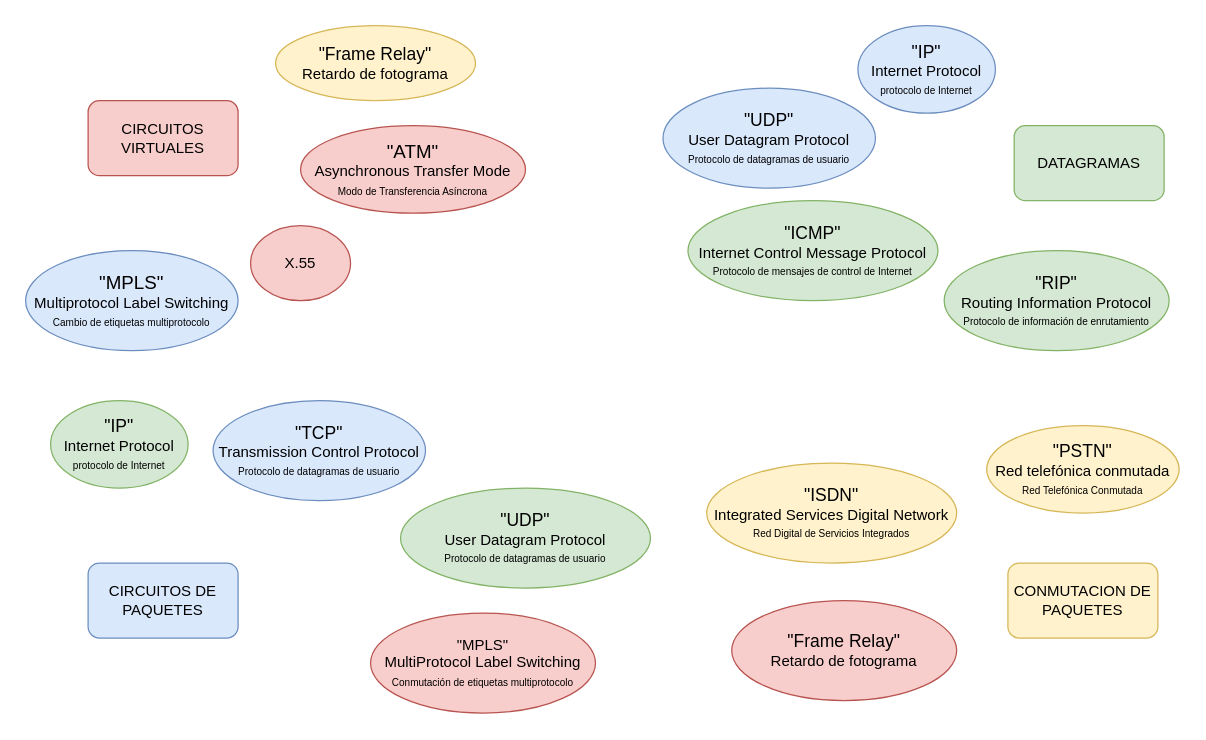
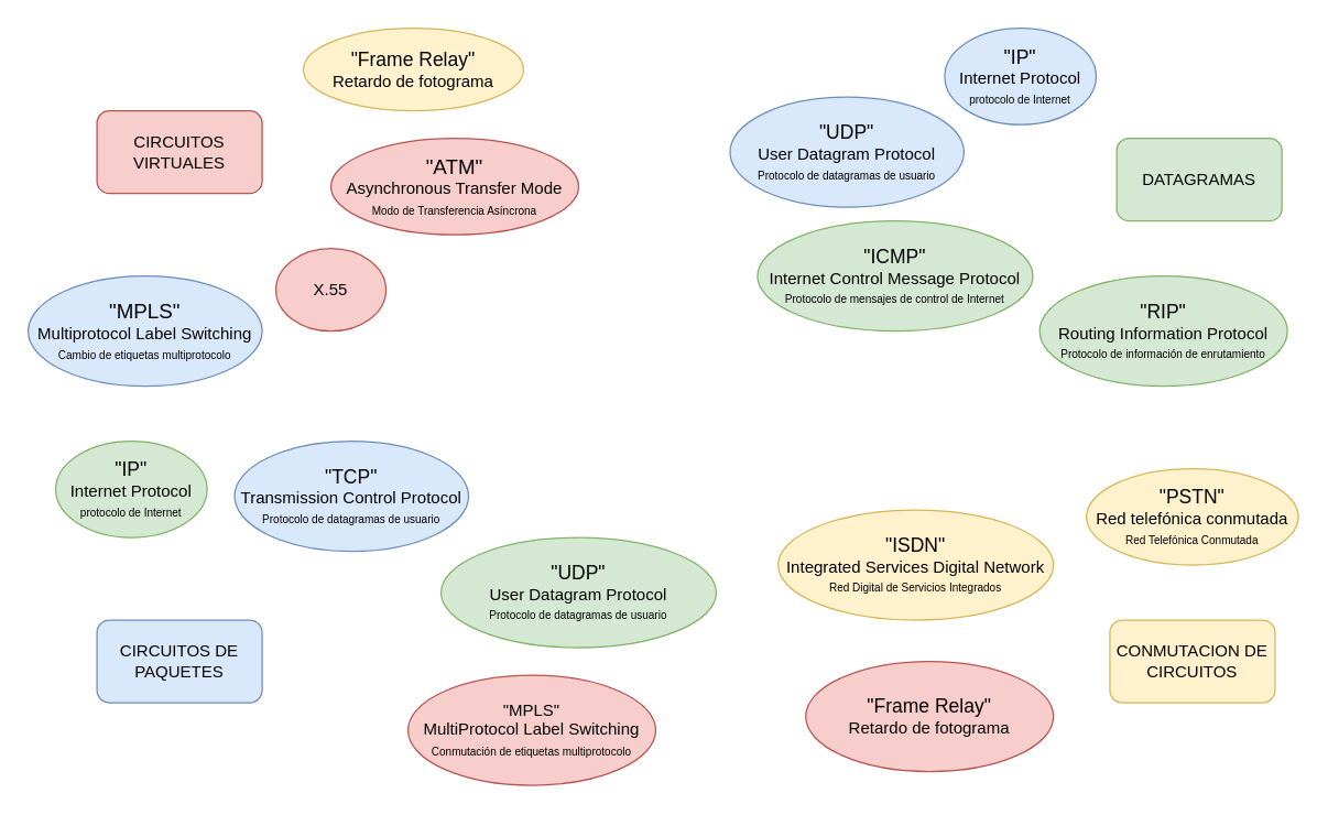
  <mxCell id="0" />
  <mxCell id="1" parent="0" />
  <mxCell id="2" value="DATAGRAMAS" style="rounded=1;whiteSpace=wrap;html=1;fillColor=#d5e8d4;strokeColor=#82b366;" vertex="1" parent="1"><mxGeometry x="811" y="100" width="120" height="60" as="geometry" /></mxCell>
  <mxCell id="3" value="CIRCUITOS VIRTUALES" style="rounded=1;whiteSpace=wrap;html=1;fillColor=#f8cecc;strokeColor=#b85450;" vertex="1" parent="1"><mxGeometry x="70" y="80" width="120" height="60" as="geometry" /></mxCell>
  <mxCell id="4" value="CIRCUITOS DE PAQUETES" style="rounded=1;whiteSpace=wrap;html=1;fillColor=#dae8fc;strokeColor=#6c8ebf;" vertex="1" parent="1"><mxGeometry x="70" y="450" width="120" height="60" as="geometry" /></mxCell>
- <mxCell id="5" value="CONMUTACION DE PAQUETES" style="rounded=1;whiteSpace=wrap;html=1;fillColor=#fff2cc;strokeColor=#d6b656;" vertex="1" parent="1"><mxGeometry x="806" y="450" width="120" height="60" as="geometry" /></mxCell>
+ <mxCell id="5" value="CONMUTACION DE CIRCUITOS" style="rounded=1;whiteSpace=wrap;html=1;fillColor=#fff2cc;strokeColor=#d6b656;" vertex="1" parent="1"><mxGeometry x="806" y="450" width="120" height="60" as="geometry" /></mxCell>
  <mxCell id="6" value="&lt;font style=&quot;border-color: var(--border-color); font-size: 14px;&quot;&gt;&quot;Frame Relay&quot;&lt;/font&gt;&lt;br style=&quot;border-color: var(--border-color);&quot;&gt;&lt;font style=&quot;border-color: var(--border-color);&quot;&gt;Retardo de fotograma&lt;/font&gt;" style="ellipse;whiteSpace=wrap;html=1;fillColor=#fff2cc;strokeColor=#d6b656;" vertex="1" parent="1"><mxGeometry x="220" y="20" width="160" height="60" as="geometry" /></mxCell>
  <mxCell id="7" value="&lt;font style=&quot;font-size: 15px;&quot;&gt;&quot;ATM&quot;&lt;br&gt;&lt;/font&gt;Asynchronous Transfer Mode&lt;br&gt;&lt;font style=&quot;font-size: 8px;&quot;&gt;Modo de Transferencia Asíncrona&lt;/font&gt;" style="ellipse;whiteSpace=wrap;html=1;fillColor=#f8cecc;strokeColor=#b85450;" vertex="1" parent="1"><mxGeometry x="240" y="100" width="180" height="70" as="geometry" /></mxCell>
  <mxCell id="8" value="X.55" style="ellipse;whiteSpace=wrap;html=1;fillColor=#f8cecc;strokeColor=#b85450;" vertex="1" parent="1"><mxGeometry x="200" y="180" width="80" height="60" as="geometry" /></mxCell>
  <mxCell id="9" value="&lt;font style=&quot;font-size: 15px;&quot;&gt;&quot;MPLS&quot;&lt;br&gt;&lt;/font&gt;&lt;font style=&quot;&quot;&gt;&lt;font style=&quot;font-size: 12px;&quot;&gt;Multiprotocol Label Switching&lt;/font&gt;&lt;br&gt;&lt;font style=&quot;font-size: 8px;&quot;&gt;Cambio de etiquetas multiprotocolo&lt;/font&gt;&lt;br&gt;&lt;/font&gt;" style="ellipse;whiteSpace=wrap;html=1;fillColor=#dae8fc;strokeColor=#6c8ebf;" vertex="1" parent="1"><mxGeometry x="20" y="200" width="170" height="80" as="geometry" /></mxCell>
  <mxCell id="10" value="&lt;font style=&quot;font-size: 14px;&quot;&gt;&quot;IP&quot;&lt;/font&gt;&lt;br&gt;Internet Protocol&lt;br&gt;&lt;font style=&quot;font-size: 8px;&quot;&gt;protocolo de Internet&lt;/font&gt;" style="ellipse;whiteSpace=wrap;html=1;fillColor=#dae8fc;strokeColor=#6c8ebf;" vertex="1" parent="1"><mxGeometry x="686" y="20" width="110" height="70" as="geometry" /></mxCell>
  <mxCell id="11" value="&lt;font style=&quot;font-size: 14px;&quot;&gt;&quot;UDP&quot;&lt;/font&gt;&lt;br&gt;User Datagram Protocol&lt;br&gt;&lt;font style=&quot;font-size: 8px;&quot;&gt;Protocolo de datagramas de usuario&lt;/font&gt;" style="ellipse;whiteSpace=wrap;html=1;fillColor=#dae8fc;strokeColor=#6c8ebf;" vertex="1" parent="1"><mxGeometry x="530" y="70" width="170" height="80" as="geometry" /></mxCell>
  <mxCell id="12" value="&lt;font style=&quot;border-color: var(--border-color); font-size: 14px;&quot;&gt;&quot;ICMP&quot;&lt;/font&gt;&lt;br style=&quot;border-color: var(--border-color);&quot;&gt;Internet Control Message Protocol&lt;br style=&quot;border-color: var(--border-color);&quot;&gt;&lt;font style=&quot;border-color: var(--border-color); font-size: 8px;&quot;&gt;Protocolo de mensajes de control de Internet&lt;/font&gt;" style="ellipse;whiteSpace=wrap;html=1;fillColor=#d5e8d4;strokeColor=#82b366;" vertex="1" parent="1"><mxGeometry x="550" y="160" width="200" height="80" as="geometry" /></mxCell>
  <mxCell id="13" value="&lt;font style=&quot;font-size: 14px;&quot;&gt;&quot;RIP&quot;&lt;br&gt;&lt;/font&gt;&lt;font style=&quot;&quot;&gt;Routing Information Protocol&lt;br&gt;&lt;font style=&quot;font-size: 8px;&quot;&gt;Protocolo de información de enrutamiento&lt;/font&gt;&lt;br&gt;&lt;/font&gt;" style="ellipse;whiteSpace=wrap;html=1;fillColor=#d5e8d4;strokeColor=#82b366;" vertex="1" parent="1"><mxGeometry x="755" y="200" width="180" height="80" as="geometry" /></mxCell>
  <mxCell id="14" value="&lt;font style=&quot;font-size: 14px;&quot;&gt;&quot;IP&quot;&lt;/font&gt;&lt;br&gt;Internet Protocol&lt;br&gt;&lt;font style=&quot;font-size: 8px;&quot;&gt;protocolo de Internet&lt;/font&gt;" style="ellipse;whiteSpace=wrap;html=1;fillColor=#d5e8d4;strokeColor=#82b366;" vertex="1" parent="1"><mxGeometry x="40" y="320" width="110" height="70" as="geometry" /></mxCell>
  <mxCell id="15" value="&lt;font style=&quot;font-size: 14px;&quot;&gt;&quot;TCP&quot;&lt;/font&gt;&lt;br&gt;Transmission Control Protocol&lt;br&gt;&lt;font style=&quot;font-size: 8px;&quot;&gt;Protocolo de datagramas de usuario&lt;/font&gt;" style="ellipse;whiteSpace=wrap;html=1;fillColor=#dae8fc;strokeColor=#6c8ebf;" vertex="1" parent="1"><mxGeometry x="170" y="320" width="170" height="80" as="geometry" /></mxCell>
  <mxCell id="16" value="&lt;font style=&quot;border-color: var(--border-color); font-size: 14px;&quot;&gt;&quot;UDP&quot;&lt;/font&gt;&lt;br style=&quot;border-color: var(--border-color);&quot;&gt;User Datagram Protocol&lt;br style=&quot;border-color: var(--border-color);&quot;&gt;&lt;font style=&quot;border-color: var(--border-color); font-size: 8px;&quot;&gt;Protocolo de datagramas de usuario&lt;/font&gt;" style="ellipse;whiteSpace=wrap;html=1;fillColor=#d5e8d4;strokeColor=#82b366;" vertex="1" parent="1"><mxGeometry x="320" y="390" width="200" height="80" as="geometry" /></mxCell>
  <mxCell id="17" value="&quot;MPLS&quot;&lt;br&gt;&lt;font style=&quot;&quot;&gt;MultiProtocol Label Switching&lt;br&gt;&lt;font style=&quot;font-size: 8px;&quot;&gt;Conmutación de etiquetas multiprotocolo&lt;/font&gt;&lt;br&gt;&lt;/font&gt;" style="ellipse;whiteSpace=wrap;html=1;fillColor=#f8cecc;strokeColor=#b85450;" vertex="1" parent="1"><mxGeometry x="296" y="490" width="180" height="80" as="geometry" /></mxCell>
  <mxCell id="18" value="&lt;font style=&quot;font-size: 14px;&quot;&gt;&quot;Frame Relay&quot;&lt;/font&gt;&lt;br&gt;&lt;font style=&quot;&quot;&gt;Retardo de fotograma&lt;br&gt;&lt;/font&gt;" style="ellipse;whiteSpace=wrap;html=1;fillColor=#f8cecc;strokeColor=#b85450;" vertex="1" parent="1"><mxGeometry x="585" y="480" width="180" height="80" as="geometry" /></mxCell>
  <mxCell id="19" value="&lt;font style=&quot;border-color: var(--border-color); font-size: 14px;&quot;&gt;&quot;ISDN&quot;&lt;/font&gt;&lt;br style=&quot;border-color: var(--border-color);&quot;&gt;Integrated Services Digital Network&lt;br style=&quot;border-color: var(--border-color);&quot;&gt;&lt;font style=&quot;border-color: var(--border-color); font-size: 8px;&quot;&gt;Red Digital de Servicios Integrados&lt;/font&gt;" style="ellipse;whiteSpace=wrap;html=1;fillColor=#fff2cc;strokeColor=#d6b656;" vertex="1" parent="1"><mxGeometry x="565" y="370" width="200" height="80" as="geometry" /></mxCell>
  <mxCell id="20" value="&lt;font style=&quot;font-size: 14px;&quot;&gt;&quot;PSTN&quot;&lt;/font&gt;&lt;br&gt;Red telefónica conmutada&lt;br&gt;&lt;font style=&quot;font-size: 8px;&quot;&gt;Red Telefónica Conmutada&lt;/font&gt;" style="ellipse;whiteSpace=wrap;html=1;fillColor=#fff2cc;strokeColor=#d6b656;" vertex="1" parent="1"><mxGeometry x="789" y="340" width="154" height="70" as="geometry" /></mxCell>
